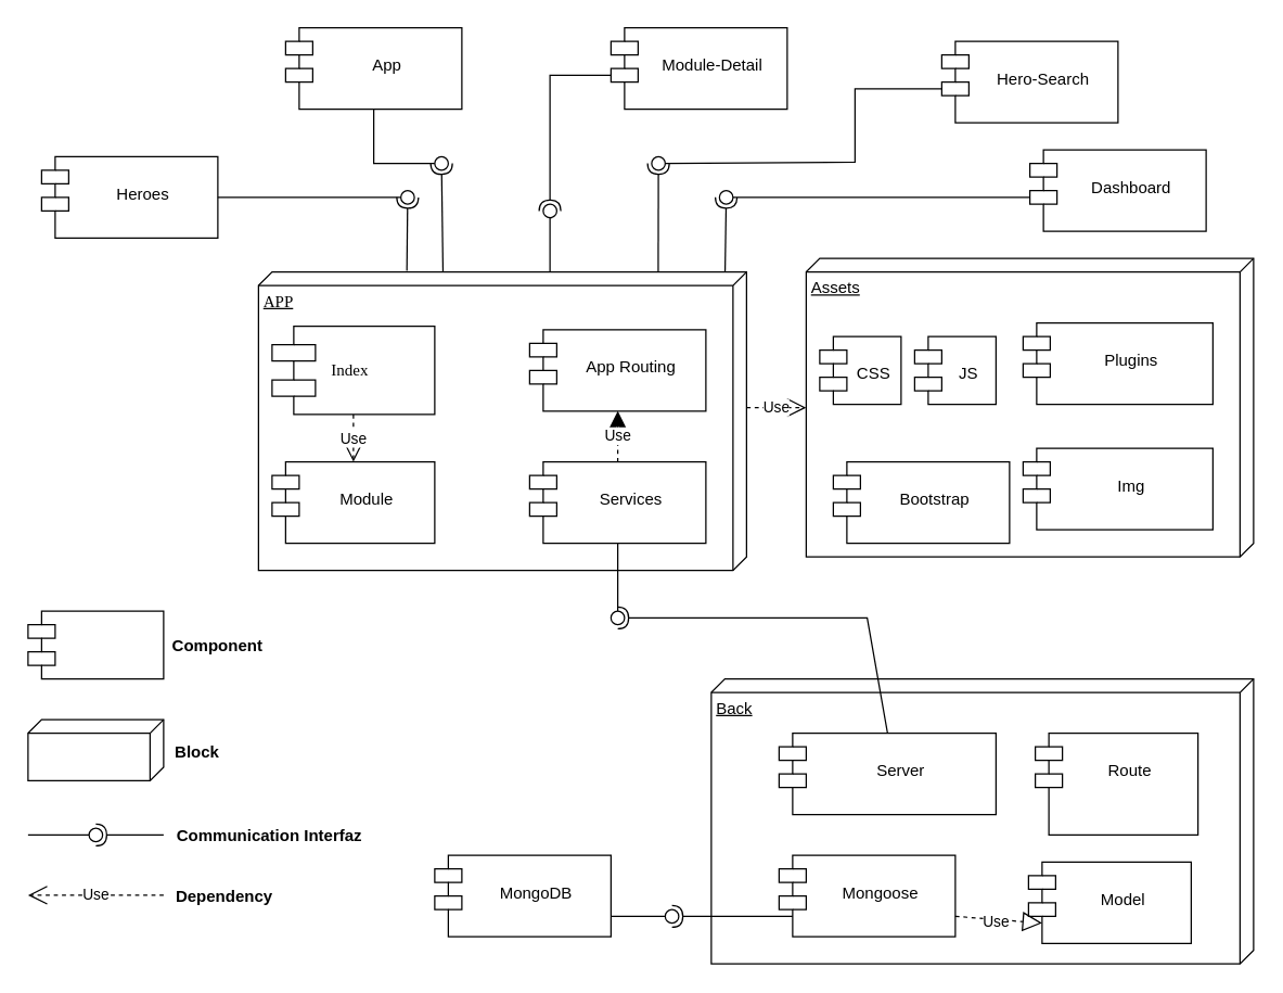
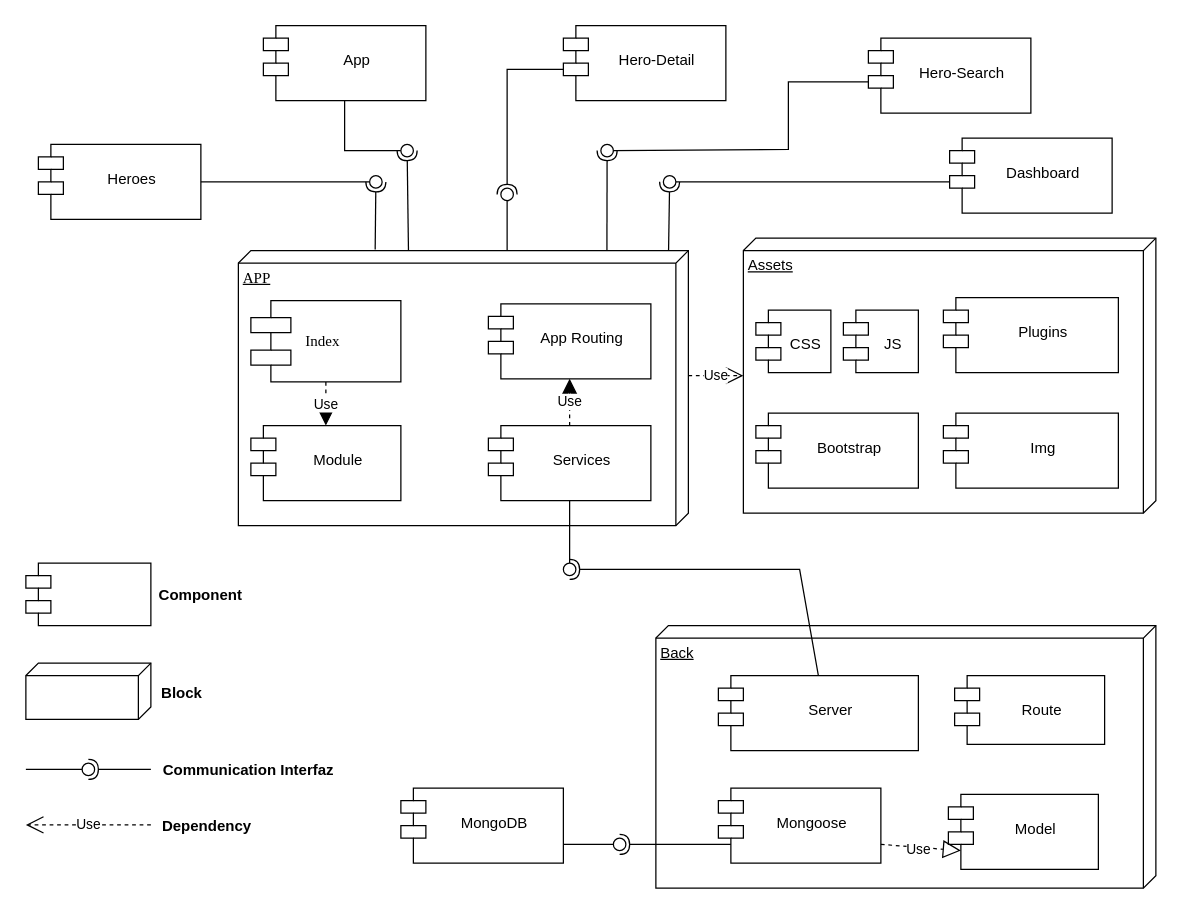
  <mxCell id="0" />
  <mxCell id="1" parent="0" />
  <mxCell id="2" value="Back" style="verticalAlign=top;align=left;spacingTop=8;spacingLeft=2;spacingRight=12;shape=cube;size=10;direction=south;fontStyle=4;html=1;" parent="1" vertex="1"><mxGeometry x="524" y="500" width="400" height="210" as="geometry" /></mxCell>
  <mxCell id="3" value="APP" style="verticalAlign=top;align=left;spacingTop=8;spacingLeft=2;spacingRight=12;shape=cube;size=10;direction=south;fontStyle=4;html=1;rounded=0;shadow=0;comic=0;labelBackgroundColor=none;strokeWidth=1;fontFamily=Verdana;fontSize=12" parent="1" vertex="1"><mxGeometry x="190" y="200" width="360" height="220" as="geometry" /></mxCell>
  <mxCell id="4" value="&amp;nbsp; Index" style="shape=component;align=left;spacingLeft=36;rounded=0;shadow=0;comic=0;labelBackgroundColor=none;strokeWidth=1;fontFamily=Verdana;fontSize=12;html=1;" parent="1" vertex="1"><mxGeometry x="200" y="240" width="120" height="65" as="geometry" /></mxCell>
  <mxCell id="5" value="&#10;Module" style="shape=module;align=left;spacingLeft=20;align=center;verticalAlign=top;" parent="1" vertex="1"><mxGeometry x="200" y="340" width="120" height="60" as="geometry" /></mxCell>
  <mxCell id="6" value="&#10;App Routing" style="shape=module;align=left;spacingLeft=20;align=center;verticalAlign=top;" parent="1" vertex="1"><mxGeometry x="390" y="242.5" width="130" height="60" as="geometry" /></mxCell>
  <mxCell id="7" value="Assets" style="verticalAlign=top;align=left;spacingTop=8;spacingLeft=2;spacingRight=12;shape=cube;size=10;direction=south;fontStyle=4;html=1;" parent="1" vertex="1"><mxGeometry x="594" y="190" width="330" height="220" as="geometry" /></mxCell>
- <mxCell id="8" value="&#10;Bootstrap" style="shape=module;align=left;spacingLeft=20;align=center;verticalAlign=top;" parent="1" vertex="1"><mxGeometry x="614" y="340" width="130" height="60" as="geometry" /></mxCell>
+ <mxCell id="8" value="&#10;Bootstrap" style="shape=module;align=left;spacingLeft=20;align=center;verticalAlign=top;" parent="1" vertex="1"><mxGeometry x="604" y="330" width="130" height="60" as="geometry" /></mxCell>
  <mxCell id="9" value="&#10;Img" style="shape=module;align=left;spacingLeft=20;align=center;verticalAlign=top;" parent="1" vertex="1"><mxGeometry x="754" y="330" width="140" height="60" as="geometry" /></mxCell>
  <mxCell id="10" value="&#10;Plugins" style="shape=module;align=left;spacingLeft=20;align=center;verticalAlign=top;" parent="1" vertex="1"><mxGeometry x="754" y="237.5" width="140" height="60" as="geometry" /></mxCell>
  <mxCell id="11" value="&#10;CSS" style="shape=module;align=left;spacingLeft=20;align=center;verticalAlign=top;" parent="1" vertex="1"><mxGeometry x="604" y="247.5" width="60" height="50" as="geometry" /></mxCell>
  <mxCell id="12" value="&#10;JS" style="shape=module;align=left;spacingLeft=20;align=center;verticalAlign=top;" parent="1" vertex="1"><mxGeometry x="674" y="247.5" width="60" height="50" as="geometry" /></mxCell>
  <mxCell id="13" value="&#10;Services" style="shape=module;align=left;spacingLeft=20;align=center;verticalAlign=top;" parent="1" vertex="1"><mxGeometry x="390" y="340" width="130" height="60" as="geometry" /></mxCell>
- <mxCell id="14" value="&#10;Route" style="shape=module;align=left;spacingLeft=20;align=center;verticalAlign=top;" parent="1" vertex="1"><mxGeometry x="763" y="540" width="120" height="75" as="geometry" /></mxCell>
+ <mxCell id="14" value="&#10;Route" style="shape=module;align=left;spacingLeft=20;align=center;verticalAlign=top;" parent="1" vertex="1"><mxGeometry x="763" y="540" width="120" height="55" as="geometry" /></mxCell>
  <mxCell id="15" value="&#10;Heroes" style="shape=module;align=left;spacingLeft=20;align=center;verticalAlign=top;" parent="1" vertex="1"><mxGeometry x="30" y="115" width="130" height="60" as="geometry" /></mxCell>
  <mxCell id="16" value="&#10;MongoDB" style="shape=module;align=left;spacingLeft=20;align=center;verticalAlign=top;" parent="1" vertex="1"><mxGeometry x="320" y="630" width="130" height="60" as="geometry" /></mxCell>
  <mxCell id="17" value="&#10;Mongoose" style="shape=module;align=left;spacingLeft=20;align=center;verticalAlign=top;" parent="1" vertex="1"><mxGeometry x="574" y="630" width="130" height="60" as="geometry" /></mxCell>
  <mxCell id="18" value="Use" style="endArrow=open;endSize=12;dashed=1;html=1;exitX=0;exitY=0;exitDx=100;exitDy=0;exitPerimeter=0;entryX=0;entryY=0;entryDx=110;entryDy=330;entryPerimeter=0;" parent="1" source="3" target="7" edge="1"><mxGeometry width="160" relative="1" as="geometry"><mxPoint x="600" y="500" as="sourcePoint" /><mxPoint x="760" y="500" as="targetPoint" /></mxGeometry></mxCell>
- <mxCell id="19" value="Use" style="endArrow=open;endSize=12;dashed=1;html=1;exitX=0.5;exitY=1;exitDx=0;exitDy=0;entryX=0.5;entryY=0;entryDx=0;entryDy=0;" parent="1" source="4" target="5" edge="1"><mxGeometry width="160" relative="1" as="geometry"><mxPoint x="290" y="310" as="sourcePoint" /><mxPoint x="450" y="310" as="targetPoint" /></mxGeometry></mxCell>
+ <mxCell id="19" value="Use" style="endArrow=classic;endSize=12;dashed=1;html=1;exitX=0.5;exitY=1;exitDx=0;exitDy=0;entryX=0.5;entryY=0;entryDx=0;entryDy=0;" parent="1" source="4" target="5" edge="1"><mxGeometry width="160" relative="1" as="geometry"><mxPoint x="290" y="310" as="sourcePoint" /><mxPoint x="450" y="310" as="targetPoint" /></mxGeometry></mxCell>
  <mxCell id="20" value="Use" style="endArrow=classic;endSize=12;dashed=1;html=1;entryX=0.5;entryY=1;entryDx=0;entryDy=0;" parent="1" source="13" target="6" edge="1"><mxGeometry width="160" relative="1" as="geometry"><mxPoint x="10" y="340" as="sourcePoint" /><mxPoint x="170" y="340" as="targetPoint" /></mxGeometry></mxCell>
  <mxCell id="21" value="" style="rounded=0;orthogonalLoop=1;jettySize=auto;html=1;endArrow=none;endFill=0;exitX=1;exitY=0.5;exitDx=0;exitDy=0;" parent="1" source="15" target="23" edge="1"><mxGeometry relative="1" as="geometry"><mxPoint x="270" y="90" as="sourcePoint" /></mxGeometry></mxCell>
  <mxCell id="22" value="" style="rounded=0;orthogonalLoop=1;jettySize=auto;html=1;endArrow=halfCircle;endFill=0;entryX=0.5;entryY=0.5;entryDx=0;entryDy=0;endSize=6;strokeWidth=1;exitX=-0.004;exitY=0.696;exitDx=0;exitDy=0;exitPerimeter=0;" parent="1" source="3" target="23" edge="1"><mxGeometry relative="1" as="geometry"><mxPoint x="310" y="90" as="sourcePoint" /></mxGeometry></mxCell>
  <mxCell id="23" value="" style="ellipse;whiteSpace=wrap;html=1;fontFamily=Helvetica;fontSize=12;fontColor=#000000;align=center;strokeColor=#000000;fillColor=#ffffff;points=[];aspect=fixed;resizable=0;" parent="1" vertex="1"><mxGeometry x="295" y="140" width="10" height="10" as="geometry" /></mxCell>
  <mxCell id="24" value="&#10;Server" style="shape=module;align=left;spacingLeft=20;align=center;verticalAlign=top;" parent="1" vertex="1"><mxGeometry x="574" y="540" width="160" height="60" as="geometry" /></mxCell>
  <mxCell id="25" value="&#10;Model" style="shape=module;align=left;spacingLeft=20;align=center;verticalAlign=top;" parent="1" vertex="1"><mxGeometry x="758" y="635" width="120" height="60" as="geometry" /></mxCell>
  <mxCell id="26" value="" style="endArrow=block;dashed=1;endFill=0;endSize=12;html=1;entryX=0;entryY=0.75;entryDx=10;entryDy=0;entryPerimeter=0;exitX=1;exitY=0.75;exitDx=0;exitDy=0;" parent="1" source="17" target="25" edge="1"><mxGeometry width="160" relative="1" as="geometry"><mxPoint x="710" y="780" as="sourcePoint" /><mxPoint x="884" y="730" as="targetPoint" /></mxGeometry></mxCell>
  <mxCell id="27" value="Use" style="edgeLabel;html=1;align=center;verticalAlign=middle;resizable=0;points=[];" parent="26" vertex="1" connectable="0"><mxGeometry x="0.265" y="-1" relative="1" as="geometry"><mxPoint x="-11.06" y="-1" as="offset" /></mxGeometry></mxCell>
  <mxCell id="28" value="" style="rounded=0;orthogonalLoop=1;jettySize=auto;html=1;endArrow=none;endFill=0;exitX=0.5;exitY=1;exitDx=0;exitDy=0;" parent="1" source="13" target="30" edge="1"><mxGeometry relative="1" as="geometry"><mxPoint x="245" y="485" as="sourcePoint" /></mxGeometry></mxCell>
  <mxCell id="29" value="" style="rounded=0;orthogonalLoop=1;jettySize=auto;html=1;endArrow=halfCircle;endFill=0;entryX=0.5;entryY=0.5;entryDx=0;entryDy=0;endSize=6;strokeWidth=1;exitX=0.5;exitY=0;exitDx=0;exitDy=0;" parent="1" source="24" target="30" edge="1"><mxGeometry relative="1" as="geometry"><mxPoint x="285" y="485" as="sourcePoint" /><Array as="points"><mxPoint x="639" y="455" /></Array></mxGeometry></mxCell>
  <mxCell id="30" value="" style="ellipse;whiteSpace=wrap;html=1;fontFamily=Helvetica;fontSize=12;fontColor=#000000;align=center;strokeColor=#000000;fillColor=#ffffff;points=[];aspect=fixed;resizable=0;" parent="1" vertex="1"><mxGeometry x="450" y="450" width="10" height="10" as="geometry" /></mxCell>
  <mxCell id="31" value="" style="rounded=0;orthogonalLoop=1;jettySize=auto;html=1;endArrow=none;endFill=0;exitX=1;exitY=0.75;exitDx=0;exitDy=0;" parent="1" source="16" target="33" edge="1"><mxGeometry relative="1" as="geometry"><mxPoint x="450" y="745" as="sourcePoint" /></mxGeometry></mxCell>
  <mxCell id="32" value="" style="rounded=0;orthogonalLoop=1;jettySize=auto;html=1;endArrow=halfCircle;endFill=0;entryX=0.5;entryY=0.5;entryDx=0;entryDy=0;endSize=6;strokeWidth=1;exitX=0;exitY=0.75;exitDx=10;exitDy=0;exitPerimeter=0;" parent="1" source="17" target="33" edge="1"><mxGeometry relative="1" as="geometry"><mxPoint x="490" y="745" as="sourcePoint" /></mxGeometry></mxCell>
  <mxCell id="33" value="" style="ellipse;whiteSpace=wrap;html=1;fontFamily=Helvetica;fontSize=12;fontColor=#000000;align=center;strokeColor=#000000;fillColor=#ffffff;points=[];aspect=fixed;resizable=0;" parent="1" vertex="1"><mxGeometry x="490" y="670" width="10" height="10" as="geometry" /></mxCell>
  <mxCell id="34" value="" style="shape=module;align=left;spacingLeft=20;align=center;verticalAlign=top;" parent="1" vertex="1"><mxGeometry x="20" y="450" width="100" height="50" as="geometry" /></mxCell>
  <mxCell id="35" value="" style="verticalAlign=top;align=left;spacingTop=8;spacingLeft=2;spacingRight=12;shape=cube;size=10;direction=south;fontStyle=4;html=1;" parent="1" vertex="1"><mxGeometry x="20" y="530" width="100" height="45" as="geometry" /></mxCell>
  <mxCell id="36" value="" style="rounded=0;orthogonalLoop=1;jettySize=auto;html=1;endArrow=none;endFill=0;" parent="1" target="38" edge="1"><mxGeometry relative="1" as="geometry"><mxPoint x="20" y="615" as="sourcePoint" /></mxGeometry></mxCell>
  <mxCell id="37" value="" style="rounded=0;orthogonalLoop=1;jettySize=auto;html=1;endArrow=halfCircle;endFill=0;entryX=0.5;entryY=0.5;entryDx=0;entryDy=0;endSize=6;strokeWidth=1;" parent="1" target="38" edge="1"><mxGeometry relative="1" as="geometry"><mxPoint x="120" y="615" as="sourcePoint" /></mxGeometry></mxCell>
  <mxCell id="38" value="" style="ellipse;whiteSpace=wrap;html=1;fontFamily=Helvetica;fontSize=12;fontColor=#000000;align=center;strokeColor=#000000;fillColor=#ffffff;points=[];aspect=fixed;resizable=0;" parent="1" vertex="1"><mxGeometry x="65" y="610" width="10" height="10" as="geometry" /></mxCell>
  <mxCell id="39" value="Use" style="endArrow=open;endSize=12;dashed=1;html=1;" parent="1" edge="1"><mxGeometry width="160" relative="1" as="geometry"><mxPoint x="120" y="659.41" as="sourcePoint" /><mxPoint x="20" y="659.41" as="targetPoint" /></mxGeometry></mxCell>
  <mxCell id="40" value="Component" style="text;align=center;fontStyle=1;verticalAlign=middle;spacingLeft=3;spacingRight=3;strokeColor=none;rotatable=0;points=[[0,0.5],[1,0.5]];portConstraint=eastwest;" parent="1" vertex="1"><mxGeometry x="120" y="462" width="80" height="26" as="geometry" /></mxCell>
  <mxCell id="41" value="Block" style="text;align=center;fontStyle=1;verticalAlign=middle;spacingLeft=3;spacingRight=3;strokeColor=none;rotatable=0;points=[[0,0.5],[1,0.5]];portConstraint=eastwest;" parent="1" vertex="1"><mxGeometry x="120" y="540" width="50" height="26" as="geometry" /></mxCell>
  <mxCell id="42" value="Communication Interfaz " style="text;align=center;fontStyle=1;verticalAlign=middle;spacingLeft=3;spacingRight=3;strokeColor=none;rotatable=0;points=[[0,0.5],[1,0.5]];portConstraint=eastwest;" parent="1" vertex="1"><mxGeometry x="120" y="602" width="160" height="26" as="geometry" /></mxCell>
  <mxCell id="43" value="Dependency" style="text;align=center;fontStyle=1;verticalAlign=middle;spacingLeft=3;spacingRight=3;strokeColor=none;rotatable=0;points=[[0,0.5],[1,0.5]];portConstraint=eastwest;" parent="1" vertex="1"><mxGeometry x="120" y="647" width="90" height="26" as="geometry" /></mxCell>
  <mxCell id="44" value="&#10;App" style="shape=module;align=left;spacingLeft=20;align=center;verticalAlign=top;" vertex="1" parent="1"><mxGeometry x="210" y="20" width="130" height="60" as="geometry" /></mxCell>
- <mxCell id="45" value="&#10;Module-Detail" style="shape=module;align=left;spacingLeft=20;align=center;verticalAlign=top;" vertex="1" parent="1"><mxGeometry x="450" y="20" width="130" height="60" as="geometry" /></mxCell>
+ <mxCell id="45" value="&#10;Hero-Detail" style="shape=module;align=left;spacingLeft=20;align=center;verticalAlign=top;" vertex="1" parent="1"><mxGeometry x="450" y="20" width="130" height="60" as="geometry" /></mxCell>
  <mxCell id="46" value="&#10;Dashboard" style="shape=module;align=left;spacingLeft=20;align=center;verticalAlign=top;" vertex="1" parent="1"><mxGeometry x="759" y="110" width="130" height="60" as="geometry" /></mxCell>
  <mxCell id="47" value="&#10;Hero-Search" style="shape=module;align=left;spacingLeft=20;align=center;verticalAlign=top;" vertex="1" parent="1"><mxGeometry x="694" y="30" width="130" height="60" as="geometry" /></mxCell>
  <mxCell id="48" value="" style="rounded=0;orthogonalLoop=1;jettySize=auto;html=1;endArrow=none;endFill=0;exitX=0.5;exitY=1;exitDx=0;exitDy=0;" edge="1" target="50" parent="1" source="44"><mxGeometry relative="1" as="geometry"><mxPoint x="325" y="81" as="sourcePoint" /><Array as="points"><mxPoint x="275" y="120" /></Array></mxGeometry></mxCell>
  <mxCell id="49" value="" style="rounded=0;orthogonalLoop=1;jettySize=auto;html=1;endArrow=halfCircle;endFill=0;entryX=0.5;entryY=0.5;entryDx=0;entryDy=0;endSize=6;strokeWidth=1;exitX=0.001;exitY=0.622;exitDx=0;exitDy=0;exitPerimeter=0;" edge="1" target="50" parent="1" source="3"><mxGeometry relative="1" as="geometry"><mxPoint x="500" y="135" as="sourcePoint" /></mxGeometry></mxCell>
  <mxCell id="50" value="" style="ellipse;whiteSpace=wrap;html=1;fontFamily=Helvetica;fontSize=12;fontColor=#000000;align=center;strokeColor=#000000;fillColor=#ffffff;points=[];aspect=fixed;resizable=0;" vertex="1" parent="1"><mxGeometry x="320" y="115" width="10" height="10" as="geometry" /></mxCell>
  <mxCell id="51" value="" style="rounded=0;orthogonalLoop=1;jettySize=auto;html=1;endArrow=none;endFill=0;exitX=0;exitY=0;exitDx=0;exitDy=35;exitPerimeter=0;" edge="1" target="53" parent="1" source="46"><mxGeometry relative="1" as="geometry"><mxPoint x="430" y="135" as="sourcePoint" /></mxGeometry></mxCell>
  <mxCell id="52" value="" style="rounded=0;orthogonalLoop=1;jettySize=auto;html=1;endArrow=halfCircle;endFill=0;entryX=0.5;entryY=0.5;entryDx=0;entryDy=0;endSize=6;strokeWidth=1;exitX=-0.001;exitY=0.044;exitDx=0;exitDy=0;exitPerimeter=0;" edge="1" target="53" parent="1" source="3"><mxGeometry relative="1" as="geometry"><mxPoint x="470" y="135" as="sourcePoint" /></mxGeometry></mxCell>
  <mxCell id="53" value="" style="ellipse;whiteSpace=wrap;html=1;fontFamily=Helvetica;fontSize=12;fontColor=#000000;align=center;strokeColor=#000000;fillColor=#ffffff;points=[];aspect=fixed;resizable=0;" vertex="1" parent="1"><mxGeometry x="530" y="140" width="10" height="10" as="geometry" /></mxCell>
  <mxCell id="54" value="" style="rounded=0;orthogonalLoop=1;jettySize=auto;html=1;endArrow=none;endFill=0;exitX=0;exitY=0;exitDx=0;exitDy=35;exitPerimeter=0;" edge="1" target="56" parent="1" source="47"><mxGeometry relative="1" as="geometry"><mxPoint x="430" y="135" as="sourcePoint" /><Array as="points"><mxPoint x="630" y="65" /><mxPoint x="630" y="119" /></Array></mxGeometry></mxCell>
  <mxCell id="55" value="" style="rounded=0;orthogonalLoop=1;jettySize=auto;html=1;endArrow=halfCircle;endFill=0;entryX=0.5;entryY=0.5;entryDx=0;entryDy=0;endSize=6;strokeWidth=1;exitX=0.001;exitY=0.181;exitDx=0;exitDy=0;exitPerimeter=0;" edge="1" target="56" parent="1" source="3"><mxGeometry relative="1" as="geometry"><mxPoint x="470" y="135" as="sourcePoint" /></mxGeometry></mxCell>
  <mxCell id="56" value="" style="ellipse;whiteSpace=wrap;html=1;fontFamily=Helvetica;fontSize=12;fontColor=#000000;align=center;strokeColor=#000000;fillColor=#ffffff;points=[];aspect=fixed;resizable=0;" vertex="1" parent="1"><mxGeometry x="480" y="115" width="10" height="10" as="geometry" /></mxCell>
  <mxCell id="57" value="" style="rounded=0;orthogonalLoop=1;jettySize=auto;html=1;endArrow=none;endFill=0;" edge="1" target="59" parent="1"><mxGeometry relative="1" as="geometry"><mxPoint x="405" y="200" as="sourcePoint" /></mxGeometry></mxCell>
  <mxCell id="58" value="" style="rounded=0;orthogonalLoop=1;jettySize=auto;html=1;endArrow=halfCircle;endFill=0;entryX=0.5;entryY=0.5;entryDx=0;entryDy=0;endSize=6;strokeWidth=1;exitX=0;exitY=0;exitDx=0;exitDy=35;exitPerimeter=0;" edge="1" target="59" parent="1" source="45"><mxGeometry relative="1" as="geometry"><mxPoint x="450" y="165" as="sourcePoint" /><Array as="points"><mxPoint x="405" y="55" /></Array></mxGeometry></mxCell>
  <mxCell id="59" value="" style="ellipse;whiteSpace=wrap;html=1;fontFamily=Helvetica;fontSize=12;fontColor=#000000;align=center;strokeColor=#000000;fillColor=#ffffff;points=[];aspect=fixed;resizable=0;" vertex="1" parent="1"><mxGeometry x="400" y="150" width="10" height="10" as="geometry" /></mxCell>
